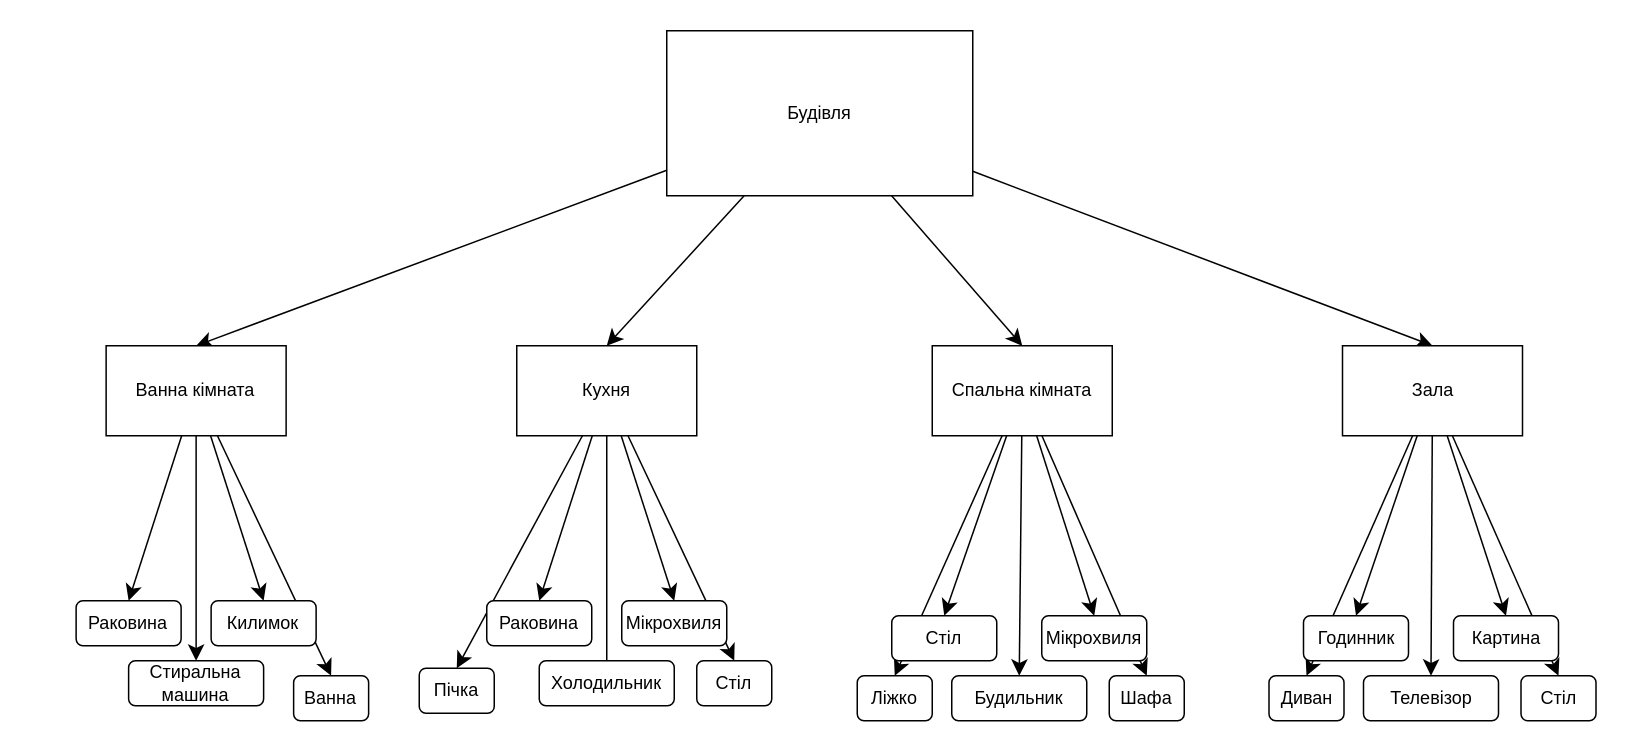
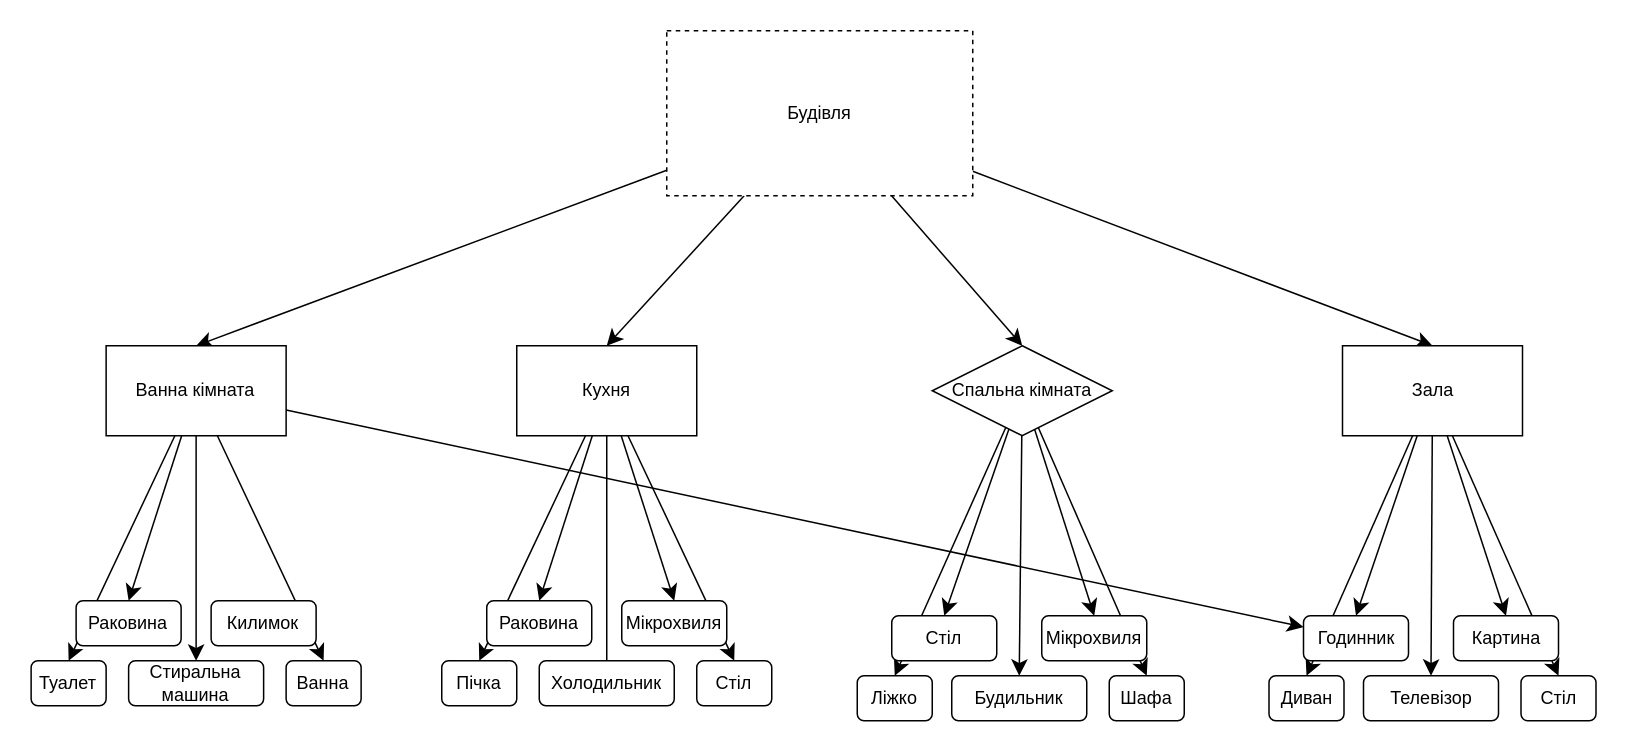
  <mxCell id="0" />
  <mxCell id="1" parent="0" />
  <mxCell id="2" style="edgeStyle=none;curved=1;rounded=0;orthogonalLoop=1;jettySize=auto;html=1;entryX=0.5;entryY=0;entryDx=0;entryDy=0;fontSize=12;startSize=8;endSize=8;" edge="1" parent="1" source="6" target="24"><mxGeometry relative="1" as="geometry" /></mxCell>
  <mxCell id="3" style="edgeStyle=none;curved=1;rounded=0;orthogonalLoop=1;jettySize=auto;html=1;entryX=0.5;entryY=0;entryDx=0;entryDy=0;fontSize=12;startSize=8;endSize=8;" edge="1" parent="1" source="6" target="18"><mxGeometry relative="1" as="geometry" /></mxCell>
  <mxCell id="4" style="edgeStyle=none;curved=1;rounded=0;orthogonalLoop=1;jettySize=auto;html=1;entryX=0.5;entryY=0;entryDx=0;entryDy=0;fontSize=12;startSize=8;endSize=8;" edge="1" parent="1" source="6" target="40"><mxGeometry relative="1" as="geometry" /></mxCell>
  <mxCell id="5" style="edgeStyle=none;curved=1;rounded=0;orthogonalLoop=1;jettySize=auto;html=1;entryX=0.5;entryY=0;entryDx=0;entryDy=0;fontSize=12;startSize=8;endSize=8;" edge="1" parent="1" source="6" target="12"><mxGeometry relative="1" as="geometry" /></mxCell>
- <mxCell id="6" value="Будівля" style="rounded=0;whiteSpace=wrap;html=1;" vertex="1" parent="1"><mxGeometry x="444" y="20" width="204" height="110" as="geometry" /></mxCell>
+ <mxCell id="6" value="Будівля" style="rounded=0;whiteSpace=wrap;html=1;dashed=1;" vertex="1" parent="1"><mxGeometry x="444" y="20" width="204" height="110" as="geometry" /></mxCell>
  <mxCell id="7" style="edgeStyle=none;curved=1;rounded=0;orthogonalLoop=1;jettySize=auto;html=1;entryX=0.5;entryY=0;entryDx=0;entryDy=0;fontSize=12;startSize=8;endSize=8;" edge="1" parent="1" source="12" target="44"><mxGeometry relative="1" as="geometry" /></mxCell>
- <mxCell id="8" style="edgeStyle=none;curved=1;rounded=0;orthogonalLoop=1;jettySize=auto;html=1;entryX=0.5;entryY=0;entryDx=0;entryDy=0;fontSize=12;startSize=8;endSize=8;" edge="1" parent="1" source="12" target="41"><mxGeometry relative="1" as="geometry" /></mxCell>
+ <mxCell id="8" style="edgeStyle=none;curved=1;rounded=0;orthogonalLoop=1;jettySize=auto;html=1;fontSize=12;startSize=8;endSize=8;" edge="1" parent="1" source="12" target="50"><mxGeometry relative="1" as="geometry" /></mxCell>
  <mxCell id="9" style="edgeStyle=none;curved=1;rounded=0;orthogonalLoop=1;jettySize=auto;html=1;entryX=0.5;entryY=0;entryDx=0;entryDy=0;fontSize=12;startSize=8;endSize=8;" edge="1" parent="1" source="12" target="45"><mxGeometry relative="1" as="geometry" /></mxCell>
  <mxCell id="10" style="edgeStyle=none;curved=1;rounded=0;orthogonalLoop=1;jettySize=auto;html=1;entryX=0.5;entryY=0;entryDx=0;entryDy=0;fontSize=12;startSize=8;endSize=8;" edge="1" parent="1" source="12" target="43"><mxGeometry relative="1" as="geometry" /></mxCell>
+ <mxCell id="11" style="edgeStyle=none;curved=1;rounded=0;orthogonalLoop=1;jettySize=auto;html=1;entryX=0.5;entryY=0;entryDx=0;entryDy=0;fontSize=12;startSize=8;endSize=8;" edge="1" parent="1" source="12" target="42"><mxGeometry relative="1" as="geometry" /></mxCell>
  <mxCell id="12" value="Ванна кімната" style="rounded=0;whiteSpace=wrap;html=1;" vertex="1" parent="1"><mxGeometry x="70.25" y="230" width="120" height="60" as="geometry" /></mxCell>
  <mxCell id="13" style="edgeStyle=none;curved=1;rounded=0;orthogonalLoop=1;jettySize=auto;html=1;entryX=0.5;entryY=0;entryDx=0;entryDy=0;fontSize=12;startSize=8;endSize=8;endArrow=none;" edge="1" parent="1" source="18" target="28"><mxGeometry relative="1" as="geometry" /></mxCell>
  <mxCell id="14" style="edgeStyle=none;curved=1;rounded=0;orthogonalLoop=1;jettySize=auto;html=1;entryX=0.5;entryY=0;entryDx=0;entryDy=0;fontSize=12;startSize=8;endSize=8;" edge="1" parent="1" source="18" target="25"><mxGeometry relative="1" as="geometry" /></mxCell>
  <mxCell id="15" style="edgeStyle=none;curved=1;rounded=0;orthogonalLoop=1;jettySize=auto;html=1;entryX=0.5;entryY=0;entryDx=0;entryDy=0;fontSize=12;startSize=8;endSize=8;" edge="1" parent="1" source="18" target="29"><mxGeometry relative="1" as="geometry" /></mxCell>
  <mxCell id="16" style="edgeStyle=none;curved=1;rounded=0;orthogonalLoop=1;jettySize=auto;html=1;entryX=0.5;entryY=0;entryDx=0;entryDy=0;fontSize=12;startSize=8;endSize=8;" edge="1" parent="1" source="18" target="27"><mxGeometry relative="1" as="geometry" /></mxCell>
  <mxCell id="17" style="edgeStyle=none;curved=1;rounded=0;orthogonalLoop=1;jettySize=auto;html=1;entryX=0.5;entryY=0;entryDx=0;entryDy=0;fontSize=12;startSize=8;endSize=8;" edge="1" parent="1" source="18" target="26"><mxGeometry relative="1" as="geometry" /></mxCell>
  <mxCell id="18" value="Кухня" style="rounded=0;whiteSpace=wrap;html=1;" vertex="1" parent="1"><mxGeometry x="344" y="230" width="120" height="60" as="geometry" /></mxCell>
  <mxCell id="19" style="edgeStyle=none;curved=1;rounded=0;orthogonalLoop=1;jettySize=auto;html=1;entryX=0.5;entryY=0;entryDx=0;entryDy=0;fontSize=12;startSize=8;endSize=8;" edge="1" parent="1" source="24" target="30"><mxGeometry relative="1" as="geometry" /></mxCell>
  <mxCell id="20" style="edgeStyle=none;curved=1;rounded=0;orthogonalLoop=1;jettySize=auto;html=1;entryX=0.5;entryY=0;entryDx=0;entryDy=0;fontSize=12;startSize=8;endSize=8;" edge="1" parent="1" source="24" target="34"><mxGeometry relative="1" as="geometry" /></mxCell>
  <mxCell id="21" style="edgeStyle=none;curved=1;rounded=0;orthogonalLoop=1;jettySize=auto;html=1;entryX=0.5;entryY=0;entryDx=0;entryDy=0;fontSize=12;startSize=8;endSize=8;" edge="1" parent="1" source="24" target="33"><mxGeometry relative="1" as="geometry" /></mxCell>
  <mxCell id="22" style="edgeStyle=none;curved=1;rounded=0;orthogonalLoop=1;jettySize=auto;html=1;entryX=0.5;entryY=0;entryDx=0;entryDy=0;fontSize=12;startSize=8;endSize=8;" edge="1" parent="1" source="24" target="31"><mxGeometry relative="1" as="geometry" /></mxCell>
  <mxCell id="23" style="edgeStyle=none;curved=1;rounded=0;orthogonalLoop=1;jettySize=auto;html=1;entryX=0.5;entryY=0;entryDx=0;entryDy=0;fontSize=12;startSize=8;endSize=8;" edge="1" parent="1" source="24" target="32"><mxGeometry relative="1" as="geometry" /></mxCell>
- <mxCell id="24" value="Спальна кімната" style="rounded=0;whiteSpace=wrap;html=1;" vertex="1" parent="1"><mxGeometry x="621" y="230" width="120" height="60" as="geometry" /></mxCell>
+ <mxCell id="24" value="Спальна кімната" style="rhombus;whiteSpace=wrap;html=1;" vertex="1" parent="1"><mxGeometry x="621" y="230" width="120" height="60" as="geometry" /></mxCell>
  <mxCell id="25" value="Мікрохвиля" style="rounded=1;whiteSpace=wrap;html=1;" vertex="1" parent="1"><mxGeometry x="414" y="400" width="70" height="30" as="geometry" /></mxCell>
- <mxCell id="26" value="Пічка" style="rounded=1;whiteSpace=wrap;html=1;" vertex="1" parent="1"><mxGeometry x="279" y="445" width="50" height="30" as="geometry" /></mxCell>
+ <mxCell id="26" value="Пічка" style="rounded=1;whiteSpace=wrap;html=1;" vertex="1" parent="1"><mxGeometry x="294" y="440" width="50" height="30" as="geometry" /></mxCell>
  <mxCell id="27" value="Стіл" style="rounded=1;whiteSpace=wrap;html=1;" vertex="1" parent="1"><mxGeometry x="464" y="440" width="50" height="30" as="geometry" /></mxCell>
  <mxCell id="28" value="Холодильник" style="rounded=1;whiteSpace=wrap;html=1;" vertex="1" parent="1"><mxGeometry x="359" y="440" width="90" height="30" as="geometry" /></mxCell>
  <mxCell id="29" value="Раковина" style="rounded=1;whiteSpace=wrap;html=1;" vertex="1" parent="1"><mxGeometry x="324" y="400" width="70" height="30" as="geometry" /></mxCell>
  <mxCell id="30" value="Будильник" style="rounded=1;whiteSpace=wrap;html=1;" vertex="1" parent="1"><mxGeometry x="634" y="450" width="90" height="30" as="geometry" /></mxCell>
  <mxCell id="31" value="Шафа" style="rounded=1;whiteSpace=wrap;html=1;" vertex="1" parent="1"><mxGeometry x="739" y="450" width="50" height="30" as="geometry" /></mxCell>
  <mxCell id="32" value="Ліжко" style="rounded=1;whiteSpace=wrap;html=1;" vertex="1" parent="1"><mxGeometry x="571" y="450" width="50" height="30" as="geometry" /></mxCell>
  <mxCell id="33" value="Мікрохвиля" style="rounded=1;whiteSpace=wrap;html=1;" vertex="1" parent="1"><mxGeometry x="694" y="410" width="70" height="30" as="geometry" /></mxCell>
  <mxCell id="34" value="Стіл" style="rounded=1;whiteSpace=wrap;html=1;" vertex="1" parent="1"><mxGeometry x="594" y="410" width="70" height="30" as="geometry" /></mxCell>
  <mxCell id="35" style="edgeStyle=none;curved=1;rounded=0;orthogonalLoop=1;jettySize=auto;html=1;entryX=0.5;entryY=0;entryDx=0;entryDy=0;fontSize=12;startSize=8;endSize=8;" edge="1" parent="1" source="40" target="46"><mxGeometry relative="1" as="geometry" /></mxCell>
  <mxCell id="36" style="edgeStyle=none;curved=1;rounded=0;orthogonalLoop=1;jettySize=auto;html=1;entryX=0.5;entryY=0;entryDx=0;entryDy=0;fontSize=12;startSize=8;endSize=8;" edge="1" parent="1" source="40" target="50"><mxGeometry relative="1" as="geometry" /></mxCell>
  <mxCell id="37" style="edgeStyle=none;curved=1;rounded=0;orthogonalLoop=1;jettySize=auto;html=1;entryX=0.5;entryY=0;entryDx=0;entryDy=0;fontSize=12;startSize=8;endSize=8;" edge="1" parent="1" source="40" target="49"><mxGeometry relative="1" as="geometry" /></mxCell>
  <mxCell id="38" style="edgeStyle=none;curved=1;rounded=0;orthogonalLoop=1;jettySize=auto;html=1;entryX=0.5;entryY=0;entryDx=0;entryDy=0;fontSize=12;startSize=8;endSize=8;" edge="1" parent="1" source="40" target="47"><mxGeometry relative="1" as="geometry" /></mxCell>
  <mxCell id="39" style="edgeStyle=none;curved=1;rounded=0;orthogonalLoop=1;jettySize=auto;html=1;entryX=0.5;entryY=0;entryDx=0;entryDy=0;fontSize=12;startSize=8;endSize=8;" edge="1" parent="1" source="40" target="48"><mxGeometry relative="1" as="geometry" /></mxCell>
  <mxCell id="40" value="Зала" style="rounded=0;whiteSpace=wrap;html=1;" vertex="1" parent="1"><mxGeometry x="894.5" y="230" width="120" height="60" as="geometry" /></mxCell>
  <mxCell id="41" value="Килимок" style="rounded=1;whiteSpace=wrap;html=1;" vertex="1" parent="1"><mxGeometry x="140.25" y="400" width="70" height="30" as="geometry" /></mxCell>
- <mxCell id="43" value="Ванна" style="rounded=1;whiteSpace=wrap;html=1;" vertex="1" parent="1"><mxGeometry x="195.25" y="450" width="50" height="30" as="geometry" /></mxCell>
+ <mxCell id="42" value="Туалет" style="rounded=1;whiteSpace=wrap;html=1;" vertex="1" parent="1"><mxGeometry x="20.25" y="440" width="50" height="30" as="geometry" /></mxCell>
+ <mxCell id="43" value="Ванна" style="rounded=1;whiteSpace=wrap;html=1;" vertex="1" parent="1"><mxGeometry x="190.25" y="440" width="50" height="30" as="geometry" /></mxCell>
  <mxCell id="44" value="Стиральна машина" style="rounded=1;whiteSpace=wrap;html=1;" vertex="1" parent="1"><mxGeometry x="85.25" y="440" width="90" height="30" as="geometry" /></mxCell>
  <mxCell id="45" value="Раковина" style="rounded=1;whiteSpace=wrap;html=1;" vertex="1" parent="1"><mxGeometry x="50.25" y="400" width="70" height="30" as="geometry" /></mxCell>
  <mxCell id="46" value="Телевізор" style="rounded=1;whiteSpace=wrap;html=1;" vertex="1" parent="1"><mxGeometry x="908.5" y="450" width="90" height="30" as="geometry" /></mxCell>
  <mxCell id="47" value="Стіл" style="rounded=1;whiteSpace=wrap;html=1;" vertex="1" parent="1"><mxGeometry x="1013.5" y="450" width="50" height="30" as="geometry" /></mxCell>
  <mxCell id="48" value="Диван" style="rounded=1;whiteSpace=wrap;html=1;" vertex="1" parent="1"><mxGeometry x="845.5" y="450" width="50" height="30" as="geometry" /></mxCell>
  <mxCell id="49" value="Картина" style="rounded=1;whiteSpace=wrap;html=1;" vertex="1" parent="1"><mxGeometry x="968.5" y="410" width="70" height="30" as="geometry" /></mxCell>
  <mxCell id="50" value="Годинник" style="rounded=1;whiteSpace=wrap;html=1;" vertex="1" parent="1"><mxGeometry x="868.5" y="410" width="70" height="30" as="geometry" /></mxCell>
